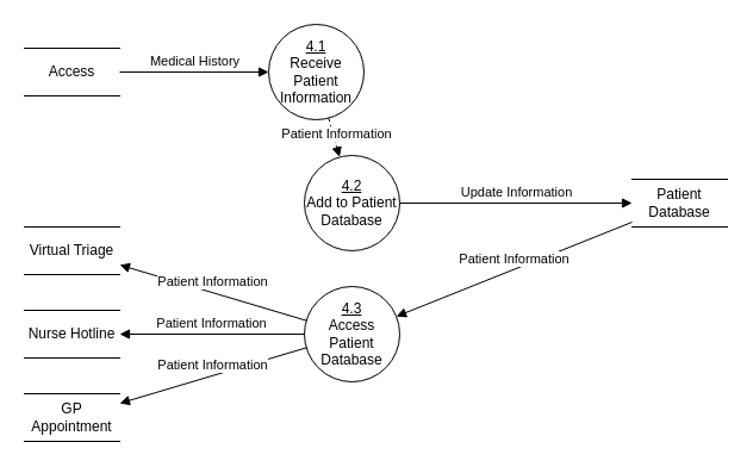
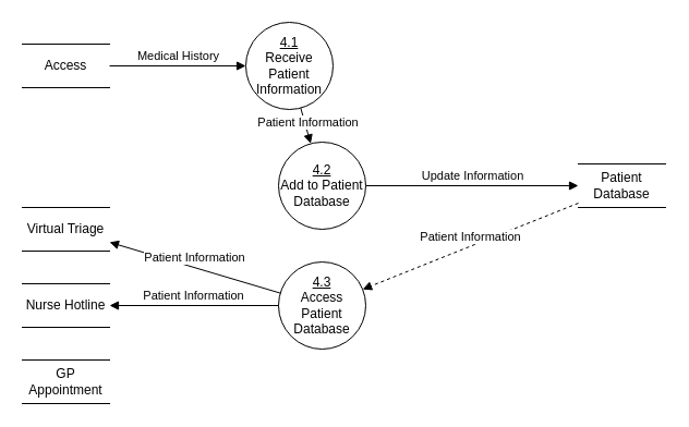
  <mxCell id="0" />
  <mxCell id="1" parent="0" />
  <mxCell id="2" value="&lt;u&gt;4.1&lt;/u&gt;&lt;div&gt;Receive Patient Information&lt;/div&gt;" style="ellipse;whiteSpace=wrap;html=1;aspect=fixed;" vertex="1" parent="1"><mxGeometry x="225" y="20" width="80" height="80" as="geometry" /></mxCell>
  <mxCell id="3" value="Access" style="shape=partialRectangle;whiteSpace=wrap;html=1;left=0;right=0;fillColor=none;" vertex="1" parent="1"><mxGeometry x="20" y="40" width="80" height="40" as="geometry" /></mxCell>
  <mxCell id="4" value="Medical History" style="html=1;verticalAlign=bottom;endArrow=block;curved=0;rounded=0;" edge="1" parent="1" source="3" target="2"><mxGeometry width="80" relative="1" as="geometry"><mxPoint x="150" y="70" as="sourcePoint" /><mxPoint x="230" y="70" as="targetPoint" /></mxGeometry></mxCell>
  <mxCell id="5" value="Patient Database" style="shape=partialRectangle;whiteSpace=wrap;html=1;left=0;right=0;fillColor=none;" vertex="1" parent="1"><mxGeometry x="530" y="150" width="80" height="40" as="geometry" /></mxCell>
- <mxCell id="6" value="Patient Information" style="html=1;verticalAlign=bottom;endArrow=block;curved=0;rounded=0;dashed=1;" edge="1" parent="1" source="2" target="7"><mxGeometry x="0.333" width="80" relative="1" as="geometry"><mxPoint x="350" y="90" as="sourcePoint" /><mxPoint x="430" y="90" as="targetPoint" /><mxPoint as="offset" /></mxGeometry></mxCell>
+ <mxCell id="6" value="Patient Information" style="html=1;verticalAlign=bottom;endArrow=block;curved=0;rounded=0;" edge="1" parent="1" source="2" target="7"><mxGeometry x="0.333" width="80" relative="1" as="geometry"><mxPoint x="350" y="90" as="sourcePoint" /><mxPoint x="430" y="90" as="targetPoint" /><mxPoint as="offset" /></mxGeometry></mxCell>
  <mxCell id="7" value="&lt;u&gt;4.2&lt;/u&gt;&lt;div&gt;Add to Patient Database&lt;/div&gt;" style="ellipse;whiteSpace=wrap;html=1;aspect=fixed;" vertex="1" parent="1"><mxGeometry x="255" y="130" width="80" height="80" as="geometry" /></mxCell>
  <mxCell id="8" value="Update Information" style="html=1;verticalAlign=bottom;endArrow=block;curved=0;rounded=0;" edge="1" parent="1" source="7" target="5"><mxGeometry width="80" relative="1" as="geometry"><mxPoint x="360" y="180" as="sourcePoint" /><mxPoint x="440" y="180" as="targetPoint" /></mxGeometry></mxCell>
  <mxCell id="9" value="&lt;u&gt;4.3&lt;/u&gt;&lt;div&gt;Access Patient Database&lt;/div&gt;" style="ellipse;whiteSpace=wrap;html=1;aspect=fixed;" vertex="1" parent="1"><mxGeometry x="255" y="240" width="80" height="80" as="geometry" /></mxCell>
- <mxCell id="10" value="Patient Information" style="html=1;verticalAlign=bottom;endArrow=block;curved=0;rounded=0;" edge="1" parent="1" source="5" target="9"><mxGeometry width="80" relative="1" as="geometry"><mxPoint x="380" y="240" as="sourcePoint" /><mxPoint x="460" y="240" as="targetPoint" /></mxGeometry></mxCell>
+ <mxCell id="10" value="Patient Information" style="html=1;verticalAlign=bottom;endArrow=block;curved=0;rounded=0;dashed=1;" edge="1" parent="1" source="5" target="9"><mxGeometry width="80" relative="1" as="geometry"><mxPoint x="380" y="240" as="sourcePoint" /><mxPoint x="460" y="240" as="targetPoint" /></mxGeometry></mxCell>
  <mxCell id="11" value="Virtual Triage" style="shape=partialRectangle;whiteSpace=wrap;html=1;left=0;right=0;fillColor=none;" vertex="1" parent="1"><mxGeometry x="20" y="190" width="80" height="40" as="geometry" /></mxCell>
  <mxCell id="12" value="Patient Information" style="html=1;verticalAlign=bottom;endArrow=block;curved=0;rounded=0;" edge="1" parent="1" source="9" target="11"><mxGeometry width="80" relative="1" as="geometry"><mxPoint x="100" y="290" as="sourcePoint" /><mxPoint x="180" y="290" as="targetPoint" /></mxGeometry></mxCell>
  <mxCell id="13" value="Nurse Hotline" style="shape=partialRectangle;whiteSpace=wrap;html=1;left=0;right=0;fillColor=none;" vertex="1" parent="1"><mxGeometry x="20" y="260" width="80" height="40" as="geometry" /></mxCell>
  <mxCell id="14" value="Patient Information" style="html=1;verticalAlign=bottom;endArrow=block;curved=0;rounded=0;" edge="1" parent="1" source="9" target="13"><mxGeometry width="80" relative="1" as="geometry"><mxPoint x="160" y="320" as="sourcePoint" /><mxPoint x="240" y="320" as="targetPoint" /></mxGeometry></mxCell>
  <mxCell id="15" value="GP Appointment" style="shape=partialRectangle;whiteSpace=wrap;html=1;left=0;right=0;fillColor=none;" vertex="1" parent="1"><mxGeometry x="20" y="330" width="80" height="40" as="geometry" /></mxCell>
- <mxCell id="16" value="Patient Information" style="html=1;verticalAlign=bottom;endArrow=block;curved=0;rounded=0;" edge="1" parent="1" source="9" target="15"><mxGeometry width="80" relative="1" as="geometry"><mxPoint x="265" y="290" as="sourcePoint" /><mxPoint x="110" y="290" as="targetPoint" /></mxGeometry></mxCell>
